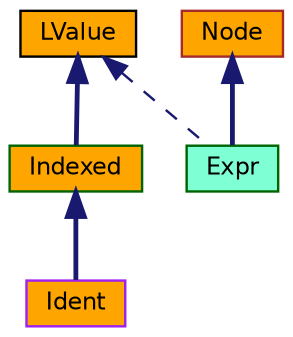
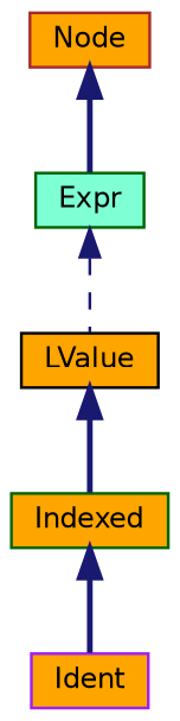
  digraph {
    node [color=darkgreen fillcolor=orange fontname=Helvetica fontsize=10 shape=record style=filled]
    edge [color=midnightblue dir=back fontname=Helvetica fontsize=10 labelfontname=Helvetica labelfontsize=10 style=bold]
    n1 [color=black fontcolor=black height=0.2 label=LValue width=0.4]
    n2 [height=0.2 label=Indexed width=0.4]
    n3 [color=purple height=0.2 label=Ident width=0.4]
    n4 [fillcolor=aquamarine height=0.2 label=Expr width=0.4]
    n5 [color=brown height=0.2 label="Node" width=0.4]
    n1 -> n2
    n2 -> n3
-   n1 -> n4 [style=dashed]
+   n4 -> n1 [style=dashed]
    n5 -> n4
  }
